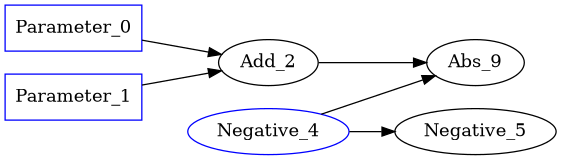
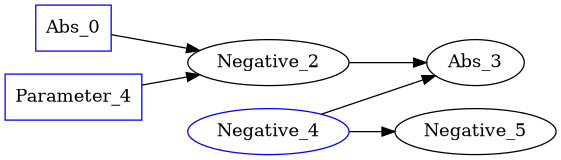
  digraph {
    rankdir=LR
    node [color=blue shape=ellipse]
-   Parameter_0 [shape=box]
-   Add_2 [color=black]
-   Abs_3 [color=black label=Abs_9]
-   Parameter_1 [shape=box]
+   Parameter_0 [shape=box label=Abs_0]
+   Add_2 [color=black label=Negative_2]
+   Abs_3 [color=black]
+   Parameter_1 [shape=box label=Parameter_4]
    Negative_4
    Negative_5 [color=black]
    Parameter_0 -> Add_2
    Add_2 -> Abs_3
    Parameter_1 -> Add_2
    Negative_4 -> Abs_3
    Negative_4 -> Negative_5
  }
